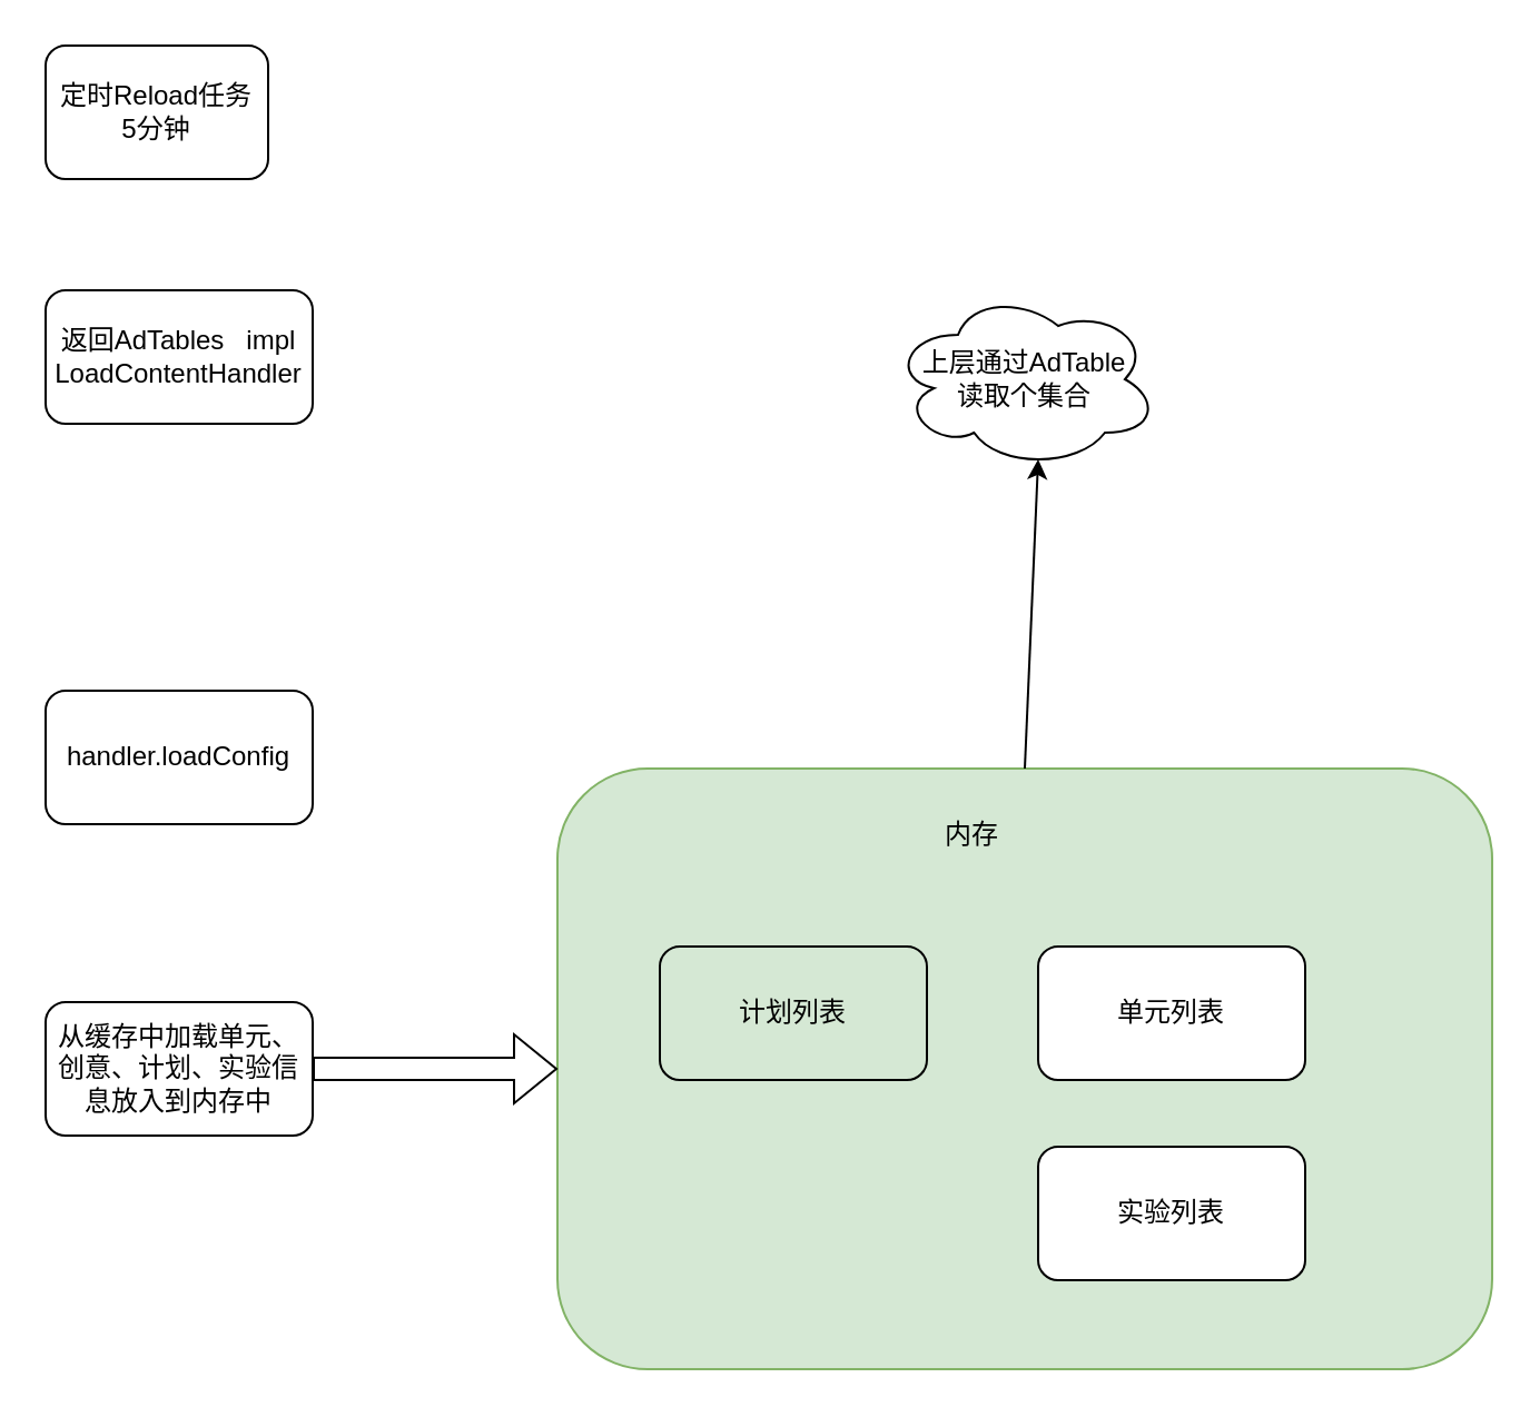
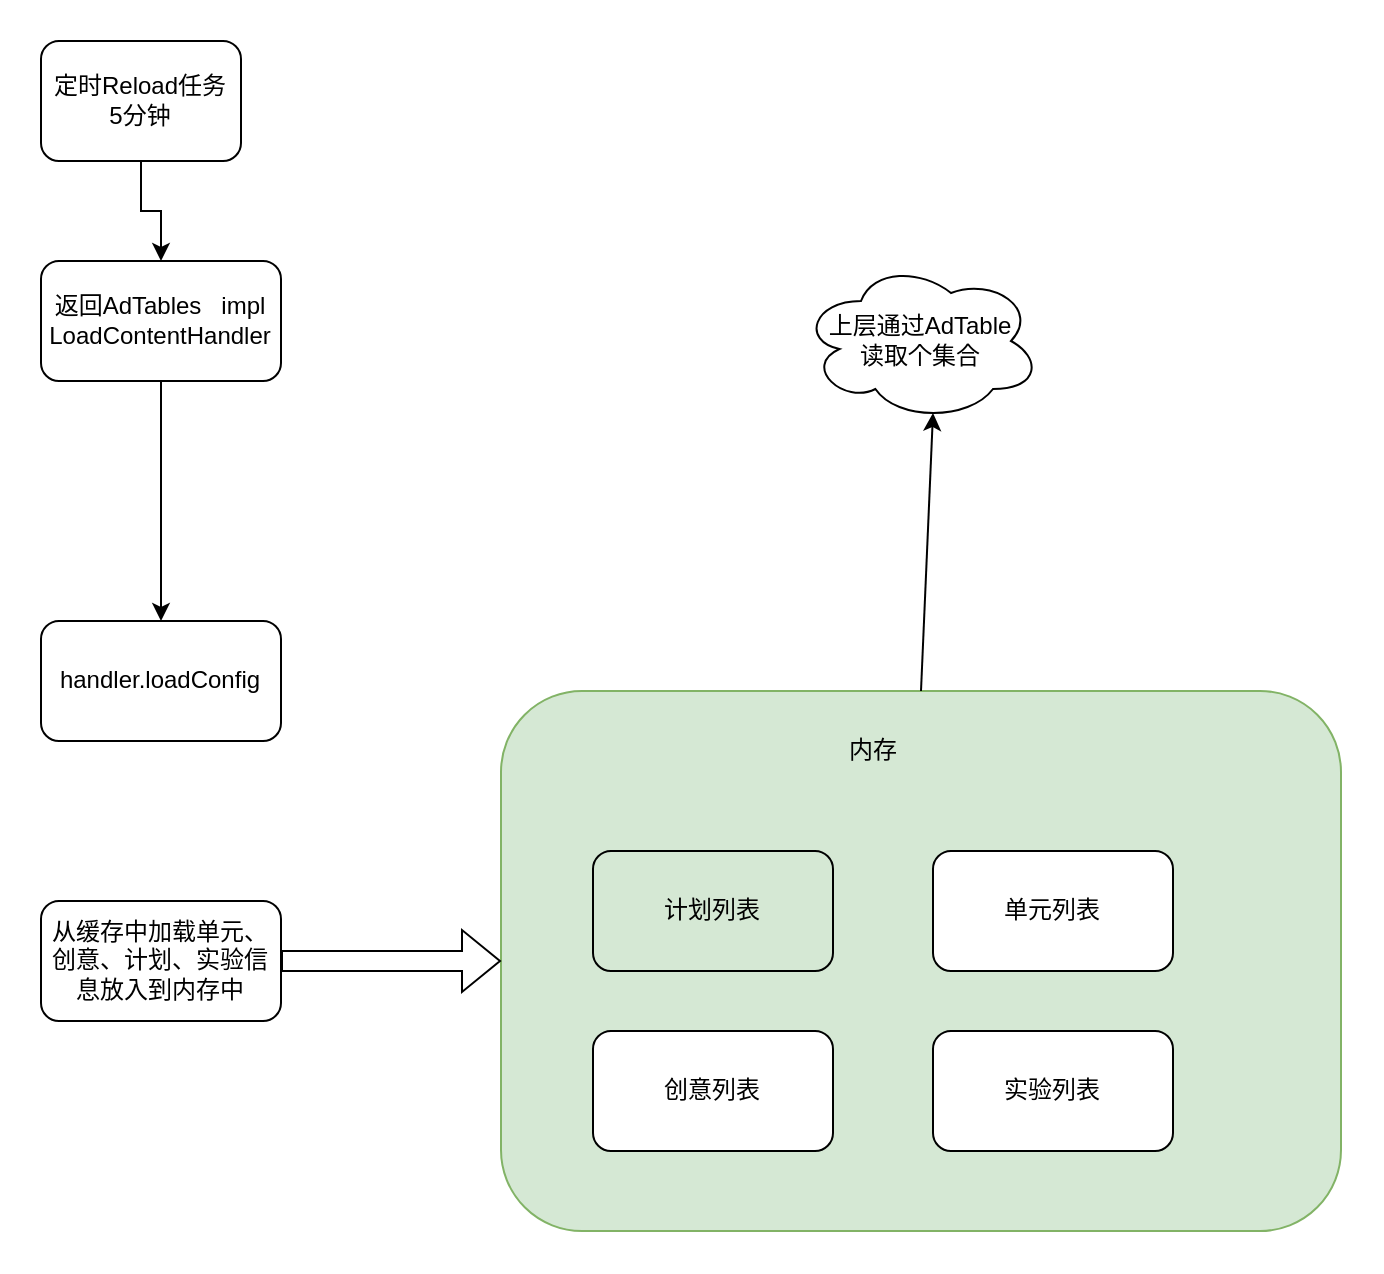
  <mxCell id="0" />
  <mxCell id="1" parent="0" />
  <mxCell id="2" value="" style="rounded=1;whiteSpace=wrap;html=1;fillColor=#d5e8d4;strokeColor=#82b366;" vertex="1" parent="1"><mxGeometry x="250" y="345" width="420" height="270" as="geometry" /></mxCell>
+ <mxCell id="3" value="" style="edgeStyle=orthogonalEdgeStyle;rounded=0;orthogonalLoop=1;jettySize=auto;html=1;" edge="1" parent="1" source="4" target="6"><mxGeometry relative="1" as="geometry" /></mxCell>
  <mxCell id="4" value="定时Reload任务&lt;br&gt;5分钟" style="rounded=1;whiteSpace=wrap;html=1;" vertex="1" parent="1"><mxGeometry x="20" y="20" width="100" height="60" as="geometry" /></mxCell>
+ <mxCell id="5" value="" style="edgeStyle=orthogonalEdgeStyle;rounded=0;orthogonalLoop=1;jettySize=auto;html=1;" edge="1" parent="1" source="6" target="8"><mxGeometry relative="1" as="geometry" /></mxCell>
  <mxCell id="6" value="返回AdTables&amp;nbsp; &amp;nbsp;impl LoadContentHandler" style="rounded=1;whiteSpace=wrap;html=1;" vertex="1" parent="1"><mxGeometry x="20" y="130" width="120" height="60" as="geometry" /></mxCell>
  <mxCell id="7" value="内存" style="text;html=1;resizable=0;autosize=1;align=center;verticalAlign=middle;points=[];fillColor=none;strokeColor=none;rounded=0;" vertex="1" parent="1"><mxGeometry x="416" y="365" width="40" height="20" as="geometry" /></mxCell>
  <mxCell id="8" value="handler.loadConfig" style="whiteSpace=wrap;html=1;rounded=1;" vertex="1" parent="1"><mxGeometry x="20" y="310" width="120" height="60" as="geometry" /></mxCell>
  <mxCell id="9" value="从缓存中加载单元、创意、计划、实验信息放入到内存中" style="whiteSpace=wrap;html=1;rounded=1;" vertex="1" parent="1"><mxGeometry x="20" y="450" width="120" height="60" as="geometry" /></mxCell>
  <mxCell id="10" value="计划列表" style="rounded=1;whiteSpace=wrap;html=1;fillColor=#d5e8d4;" vertex="1" parent="1"><mxGeometry x="296" y="425" width="120" height="60" as="geometry" /></mxCell>
  <mxCell id="11" value="单元列表" style="rounded=1;whiteSpace=wrap;html=1;" vertex="1" parent="1"><mxGeometry x="466" y="425" width="120" height="60" as="geometry" /></mxCell>
+ <mxCell id="12" value="创意列表" style="rounded=1;whiteSpace=wrap;html=1;" vertex="1" parent="1"><mxGeometry x="296" y="515" width="120" height="60" as="geometry" /></mxCell>
  <mxCell id="13" value="实验列表" style="rounded=1;whiteSpace=wrap;html=1;" vertex="1" parent="1"><mxGeometry x="466" y="515" width="120" height="60" as="geometry" /></mxCell>
  <mxCell id="14" value="" style="shape=flexArrow;endArrow=classic;html=1;rounded=0;entryX=0;entryY=0.5;entryDx=0;entryDy=0;exitX=1;exitY=0.5;exitDx=0;exitDy=0;" edge="1" parent="1" source="9" target="2"><mxGeometry width="50" height="50" relative="1" as="geometry"><mxPoint x="150" y="510" as="sourcePoint" /><mxPoint x="200" y="460" as="targetPoint" /></mxGeometry></mxCell>
  <mxCell id="15" value="" style="endArrow=classic;html=1;rounded=0;exitX=0.5;exitY=0;exitDx=0;exitDy=0;entryX=0.55;entryY=0.95;entryDx=0;entryDy=0;entryPerimeter=0;" edge="1" parent="1" source="2" target="16"><mxGeometry width="50" height="50" relative="1" as="geometry"><mxPoint x="440" y="320" as="sourcePoint" /><mxPoint x="460" y="240" as="targetPoint" /></mxGeometry></mxCell>
  <mxCell id="16" value="上层通过AdTable&lt;br&gt;读取个集合" style="ellipse;shape=cloud;whiteSpace=wrap;html=1;" vertex="1" parent="1"><mxGeometry x="400" y="130" width="120" height="80" as="geometry" /></mxCell>
